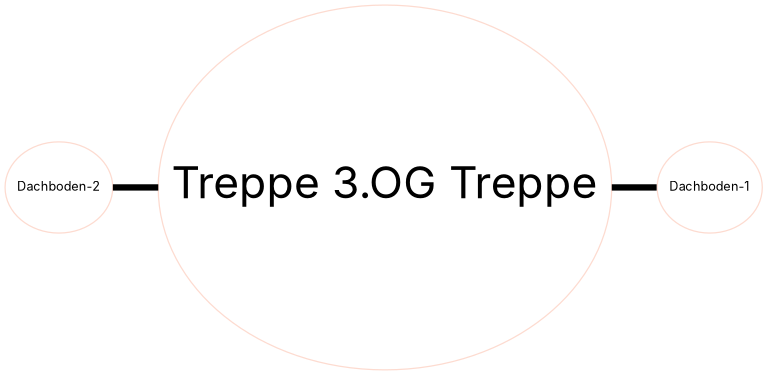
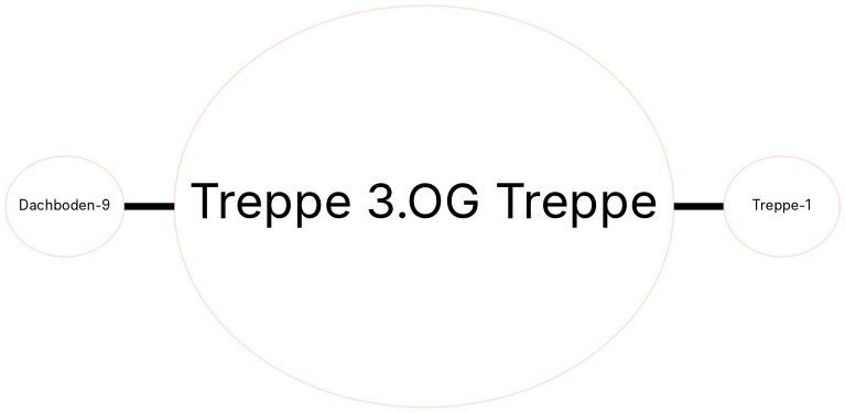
  strict graph {
    fontname=Inter
    rankdir=LR
    node [color="#fddbd0" fontname=Inter fontsize=10.0]
    edge [fontname=Inter penwidth=5 style=solid]
-   n1 [height=1.0 label="Dachboden-2" width=1.0]
+   n1 [height=1.0 label="Dachboden-9" width=1.0]
    n2 [fontsize=35.0 height=4.0 label="Treppe 3.OG Treppe" width=4.0]
-   n3 [height=1.0 label="Dachboden-1" width=1.0]
+   n3 [height=1.0 label="Treppe-1" width=1.0]
    n1 -- n2
    n2 -- n3
  }
